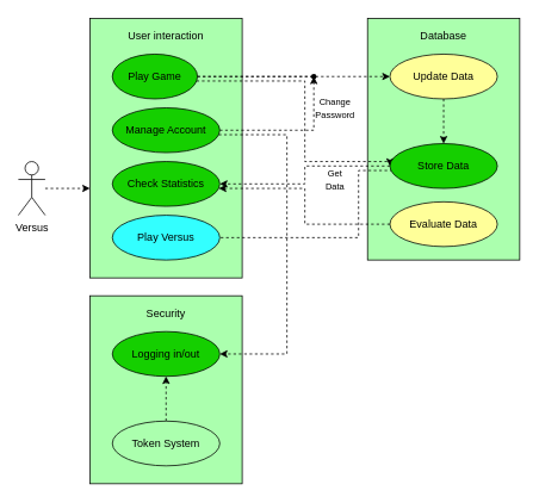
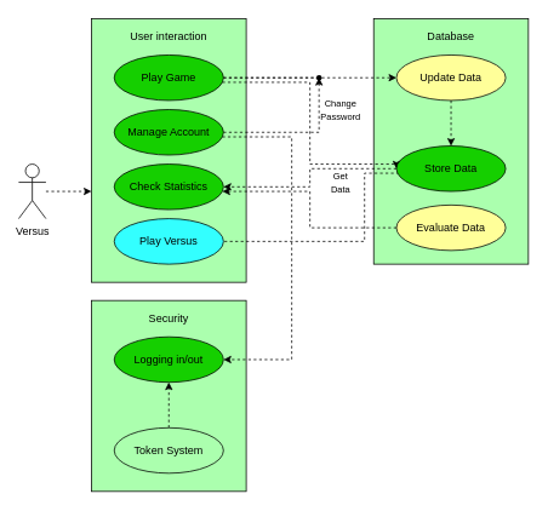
  <mxCell id="0" />
  <mxCell id="1" parent="0" />
  <mxCell id="2" value="" style="rounded=0;whiteSpace=wrap;html=1;fillColor=#ABFFAE;" parent="1" vertex="1"><mxGeometry x="100" y="330" width="170" height="210" as="geometry" /></mxCell>
  <mxCell id="3" value="" style="rounded=0;whiteSpace=wrap;html=1;fillColor=#ABFFAE;" parent="1" vertex="1"><mxGeometry x="410" y="20" width="170" height="270" as="geometry" /></mxCell>
  <mxCell id="4" value="" style="edgeStyle=orthogonalEdgeStyle;rounded=0;orthogonalLoop=1;jettySize=auto;html=1;dashed=1;" parent="1" source="5" target="6" edge="1"><mxGeometry relative="1" as="geometry"><Array as="points"><mxPoint x="90" y="210" /><mxPoint x="90" y="210" /></Array></mxGeometry></mxCell>
  <mxCell id="5" value="Versus" style="shape=umlActor;verticalLabelPosition=bottom;verticalAlign=top;html=1;" parent="1" vertex="1"><mxGeometry x="20" y="180" width="30" height="60" as="geometry" /></mxCell>
  <mxCell id="6" value="" style="rounded=0;whiteSpace=wrap;html=1;fillColor=#ABFFAE;" parent="1" vertex="1"><mxGeometry x="100" y="20" width="170" height="290" as="geometry" /></mxCell>
  <mxCell id="7" value="User interaction" style="text;html=1;strokeColor=none;fillColor=none;align=center;verticalAlign=middle;whiteSpace=wrap;rounded=0;" parent="1" vertex="1"><mxGeometry x="130" y="30" width="110" height="20" as="geometry" /></mxCell>
  <mxCell id="8" style="edgeStyle=orthogonalEdgeStyle;rounded=0;orthogonalLoop=1;jettySize=auto;html=1;entryX=0;entryY=0.5;entryDx=0;entryDy=0;dashed=1;" parent="1" source="10" target="19" edge="1"><mxGeometry relative="1" as="geometry" /></mxCell>
  <mxCell id="9" style="edgeStyle=orthogonalEdgeStyle;rounded=0;orthogonalLoop=1;jettySize=auto;html=1;entryX=0;entryY=0.5;entryDx=0;entryDy=0;dashed=1;" parent="1" source="10" target="21" edge="1"><mxGeometry relative="1" as="geometry"><Array as="points"><mxPoint x="340" y="90" /><mxPoint x="340" y="180" /><mxPoint x="435" y="180" /></Array></mxGeometry></mxCell>
- <mxCell id="10" value="Play Game" style="ellipse;whiteSpace=wrap;html=1;fillColor=#15CF00;" parent="1" vertex="1"><mxGeometry x="125" y="60" width="95" height="50" as="geometry" /></mxCell>
+ <mxCell id="10" value="Play Game" style="ellipse;whiteSpace=wrap;html=1;fillColor=#15CF00;" parent="1" vertex="1"><mxGeometry x="125" y="60" width="120" height="50" as="geometry" /></mxCell>
  <mxCell id="11" value="" style="edgeStyle=orthogonalEdgeStyle;rounded=0;orthogonalLoop=1;jettySize=auto;html=1;dashed=1;" parent="1" source="13" target="24" edge="1"><mxGeometry relative="1" as="geometry" /></mxCell>
  <mxCell id="12" style="edgeStyle=orthogonalEdgeStyle;rounded=0;orthogonalLoop=1;jettySize=auto;html=1;entryX=1;entryY=0.5;entryDx=0;entryDy=0;dashed=1;" parent="1" source="13" target="29" edge="1"><mxGeometry relative="1" as="geometry"><Array as="points"><mxPoint x="320" y="150" /><mxPoint x="320" y="395" /></Array></mxGeometry></mxCell>
  <mxCell id="13" value="Manage Account" style="ellipse;whiteSpace=wrap;html=1;fillColor=#15CF00;" parent="1" vertex="1"><mxGeometry x="125" y="120" width="120" height="50" as="geometry" /></mxCell>
  <mxCell id="14" value="Check Statistics" style="ellipse;whiteSpace=wrap;html=1;fillColor=#15CF00;" parent="1" vertex="1"><mxGeometry x="125" y="180" width="120" height="50" as="geometry" /></mxCell>
  <mxCell id="15" style="edgeStyle=orthogonalEdgeStyle;rounded=0;orthogonalLoop=1;jettySize=auto;html=1;dashed=1;endArrow=none;endFill=0;" parent="1" target="21" edge="1"><mxGeometry relative="1" as="geometry"><Array as="points"><mxPoint x="400" y="265" /><mxPoint x="400" y="190" /></Array><mxPoint x="240" y="265" as="sourcePoint" /></mxGeometry></mxCell>
  <mxCell id="16" value="Play Versus" style="ellipse;whiteSpace=wrap;html=1;fillColor=#33FFFF;" parent="1" vertex="1"><mxGeometry x="125" y="240" width="120" height="50" as="geometry" /></mxCell>
  <mxCell id="17" value="Database" style="text;html=1;strokeColor=none;fillColor=none;align=center;verticalAlign=middle;whiteSpace=wrap;rounded=0;" parent="1" vertex="1"><mxGeometry x="440" y="30" width="110" height="20" as="geometry" /></mxCell>
  <mxCell id="18" style="edgeStyle=orthogonalEdgeStyle;rounded=0;orthogonalLoop=1;jettySize=auto;html=1;dashed=1;" parent="1" source="19" target="21" edge="1"><mxGeometry relative="1" as="geometry" /></mxCell>
  <mxCell id="19" value="Update Data" style="ellipse;whiteSpace=wrap;html=1;fillColor=#FFFF99;" parent="1" vertex="1"><mxGeometry x="435" y="60" width="120" height="50" as="geometry" /></mxCell>
  <mxCell id="20" style="edgeStyle=orthogonalEdgeStyle;rounded=0;orthogonalLoop=1;jettySize=auto;html=1;dashed=1;" parent="1" source="21" target="14" edge="1"><mxGeometry relative="1" as="geometry"><Array as="points"><mxPoint x="340" y="185" /><mxPoint x="340" y="205" /></Array></mxGeometry></mxCell>
  <mxCell id="21" value="Store Data" style="ellipse;whiteSpace=wrap;html=1;fillColor=#15CF00;" parent="1" vertex="1"><mxGeometry x="435" y="160" width="120" height="50" as="geometry" /></mxCell>
  <mxCell id="22" style="edgeStyle=orthogonalEdgeStyle;rounded=0;orthogonalLoop=1;jettySize=auto;html=1;dashed=1;" parent="1" source="23" target="14" edge="1"><mxGeometry relative="1" as="geometry"><mxPoint x="245" y="265" as="targetPoint" /><Array as="points"><mxPoint x="340" y="250" /><mxPoint x="340" y="210" /></Array></mxGeometry></mxCell>
  <mxCell id="23" value="Evaluate Data" style="ellipse;whiteSpace=wrap;html=1;fillColor=#FFFF99;" parent="1" vertex="1"><mxGeometry x="435" y="225" width="120" height="50" as="geometry" /></mxCell>
  <mxCell id="24" value="" style="shape=waypoint;size=6;pointerEvents=1;points=[];fillColor=#15CF00;resizable=0;rotatable=0;perimeter=centerPerimeter;snapToPoint=1;" parent="1" vertex="1"><mxGeometry x="330" y="65" width="40" height="40" as="geometry" /></mxCell>
  <mxCell id="25" value="" style="edgeStyle=orthogonalEdgeStyle;rounded=0;orthogonalLoop=1;jettySize=auto;html=1;dashed=1;endArrow=none;" parent="1" source="10" target="24" edge="1"><mxGeometry relative="1" as="geometry"><mxPoint x="245" y="85" as="sourcePoint" /><mxPoint x="495" y="160" as="targetPoint" /><Array as="points" /></mxGeometry></mxCell>
  <mxCell id="26" value="&lt;font style=&quot;font-size: 10px&quot;&gt;Change Password&lt;/font&gt;" style="text;html=1;strokeColor=none;fillColor=none;align=center;verticalAlign=middle;whiteSpace=wrap;rounded=0;" parent="1" vertex="1"><mxGeometry x="354" y="110" width="40" height="20" as="geometry" /></mxCell>
  <mxCell id="27" value="&lt;font style=&quot;font-size: 10px&quot;&gt;Get Data&lt;br&gt;&lt;/font&gt;" style="text;html=1;strokeColor=none;fillColor=none;align=center;verticalAlign=middle;whiteSpace=wrap;rounded=0;" parent="1" vertex="1"><mxGeometry x="354" y="190" width="40" height="20" as="geometry" /></mxCell>
  <mxCell id="28" value="Security" style="text;html=1;strokeColor=none;fillColor=none;align=center;verticalAlign=middle;whiteSpace=wrap;rounded=0;" parent="1" vertex="1"><mxGeometry x="130" y="340" width="110" height="20" as="geometry" /></mxCell>
  <mxCell id="29" value="Logging in/out" style="ellipse;whiteSpace=wrap;html=1;fillColor=#15CF00;" parent="1" vertex="1"><mxGeometry x="125" y="370" width="120" height="50" as="geometry" /></mxCell>
  <mxCell id="30" style="edgeStyle=orthogonalEdgeStyle;rounded=0;orthogonalLoop=1;jettySize=auto;html=1;entryX=0.5;entryY=1;entryDx=0;entryDy=0;dashed=1;" parent="1" source="31" target="29" edge="1"><mxGeometry relative="1" as="geometry" /></mxCell>
  <mxCell id="31" value="Token System" style="ellipse;whiteSpace=wrap;html=1;fillColor=#abffae;" parent="1" vertex="1"><mxGeometry x="125" y="470" width="120" height="50" as="geometry" /></mxCell>
